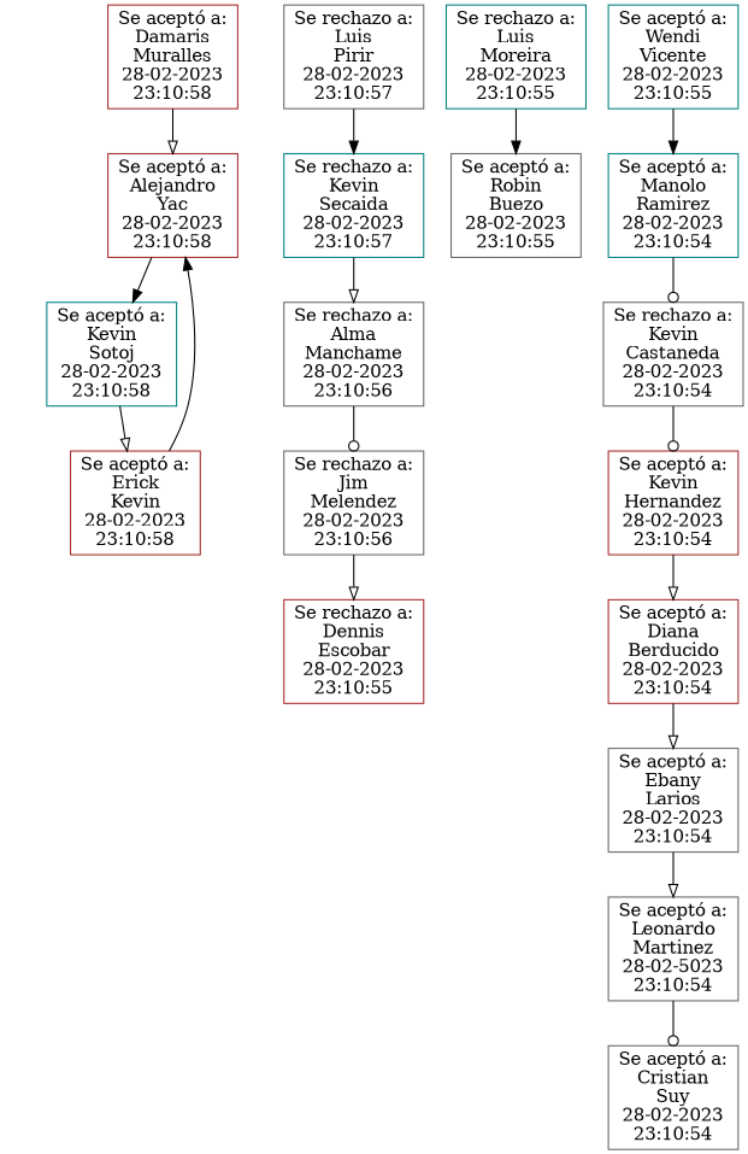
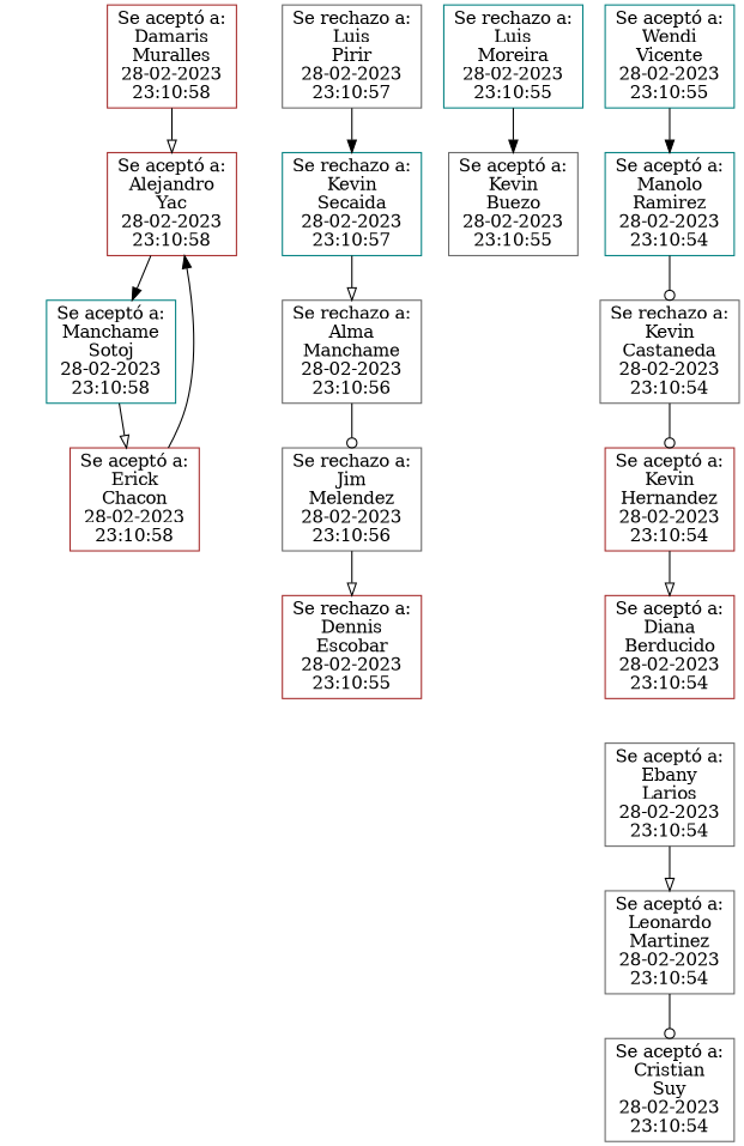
  digraph {
    node [color=gray40 shape=box]
    edge [arrowhead=onormal]
    PILA [color=transparent fillcolor=transparent style=invis shape=""]
    n2 [color=brown label="Se aceptó a:\nDamaris\nMuralles\n28-02-2023\n23:10:58\n"]
    n3 [color=brown label="Se aceptó a:\nAlejandro\nYac\n28-02-2023\n23:10:58\n"]
-   n4 [color=teal label="Se aceptó a:\nKevin\nSotoj\n28-02-2023\n23:10:58\n"]
-   n5 [color=brown label="Se aceptó a:\nErick\nKevin\n28-02-2023\n23:10:58\n"]
+   n4 [color=teal label="Se aceptó a:\nManchame\nSotoj\n28-02-2023\n23:10:58\n"]
+   n5 [color=brown label="Se aceptó a:\nErick\nChacon\n28-02-2023\n23:10:58\n"]
    n6 [label="Se rechazo a:\nLuis\nPirir\n28-02-2023\n23:10:57\n"]
    n7 [color=teal label="Se rechazo a:\nKevin\nSecaida\n28-02-2023\n23:10:57\n"]
    n8 [label="Se rechazo a:\nAlma\nManchame\n28-02-2023\n23:10:56\n"]
    n9 [label="Se rechazo a:\nJim\nMelendez\n28-02-2023\n23:10:56\n"]
    n10 [color=brown label="Se rechazo a:\nDennis\nEscobar\n28-02-2023\n23:10:55\n"]
    n11 [color=teal label="Se rechazo a:\nLuis\nMoreira\n28-02-2023\n23:10:55\n"]
-   n12 [label="Se aceptó a:\nRobin\nBuezo\n28-02-2023\n23:10:55\n"]
+   n12 [label="Se aceptó a:\nKevin\nBuezo\n28-02-2023\n23:10:55\n"]
    n13 [color=teal label="Se aceptó a:\nWendi\nVicente\n28-02-2023\n23:10:55\n"]
    n14 [color=teal label="Se aceptó a:\nManolo\nRamirez\n28-02-2023\n23:10:54\n"]
    n15 [label="Se rechazo a:\nKevin\nCastaneda\n28-02-2023\n23:10:54\n"]
    n16 [color=brown label="Se aceptó a:\nKevin\nHernandez\n28-02-2023\n23:10:54\n"]
    n17 [color=brown label="Se aceptó a:\nDiana\nBerducido\n28-02-2023\n23:10:54\n"]
    n18 [label="Se aceptó a:\nEbany\nLarios\n28-02-2023\n23:10:54\n"]
-   n19 [label="Se aceptó a:\nLeonardo\nMartinez\n28-02-5023\n23:10:54\n"]
+   n19 [label="Se aceptó a:\nLeonardo\nMartinez\n28-02-2023\n23:10:54\n"]
    n20 [label="Se aceptó a:\nCristian\nSuy\n28-02-2023\n23:10:54\n"]
    n2 -> n3
    n3 -> n4 [arrowhead=normal]
    n4 -> n5
    n5 -> n3 [arrowhead=normal]
    n6 -> n7 [arrowhead=normal]
    n7 -> n8
    n8 -> n9 [arrowhead=odot]
    n9 -> n10
    n11 -> n12 [arrowhead=normal]
    n13 -> n14 [arrowhead=normal]
    n14 -> n15 [arrowhead=odot]
    n15 -> n16 [arrowhead=odot]
    n16 -> n17
-   n17 -> n18
    n18 -> n19
    n19 -> n20 [arrowhead=odot]
  }
